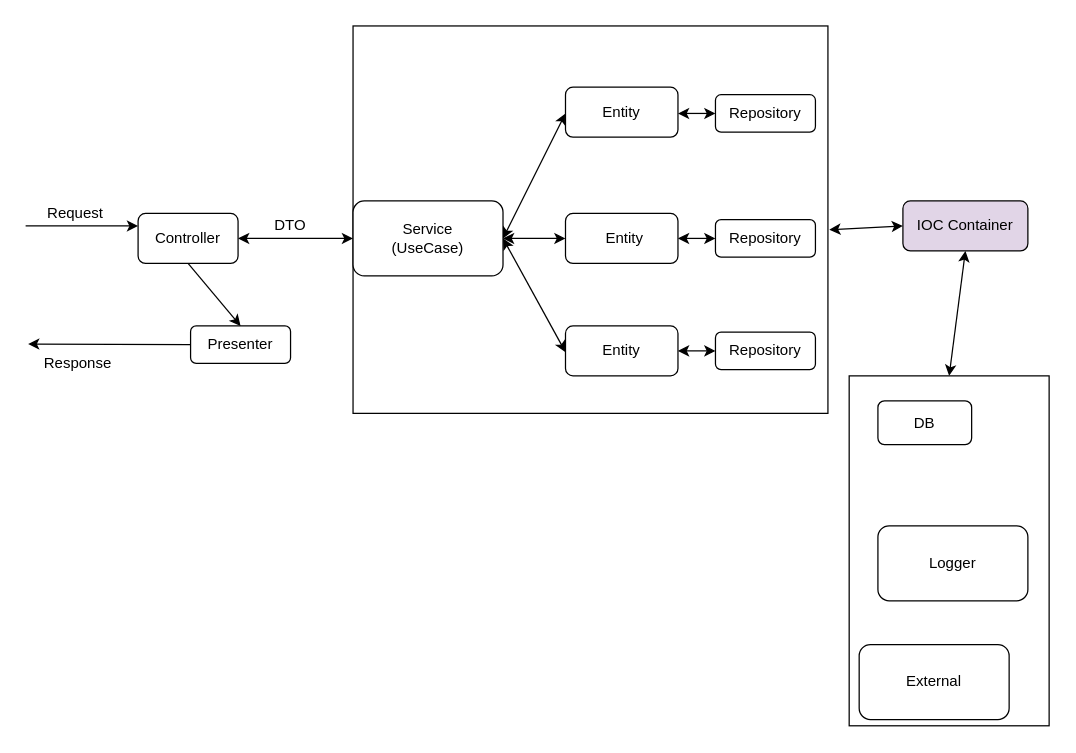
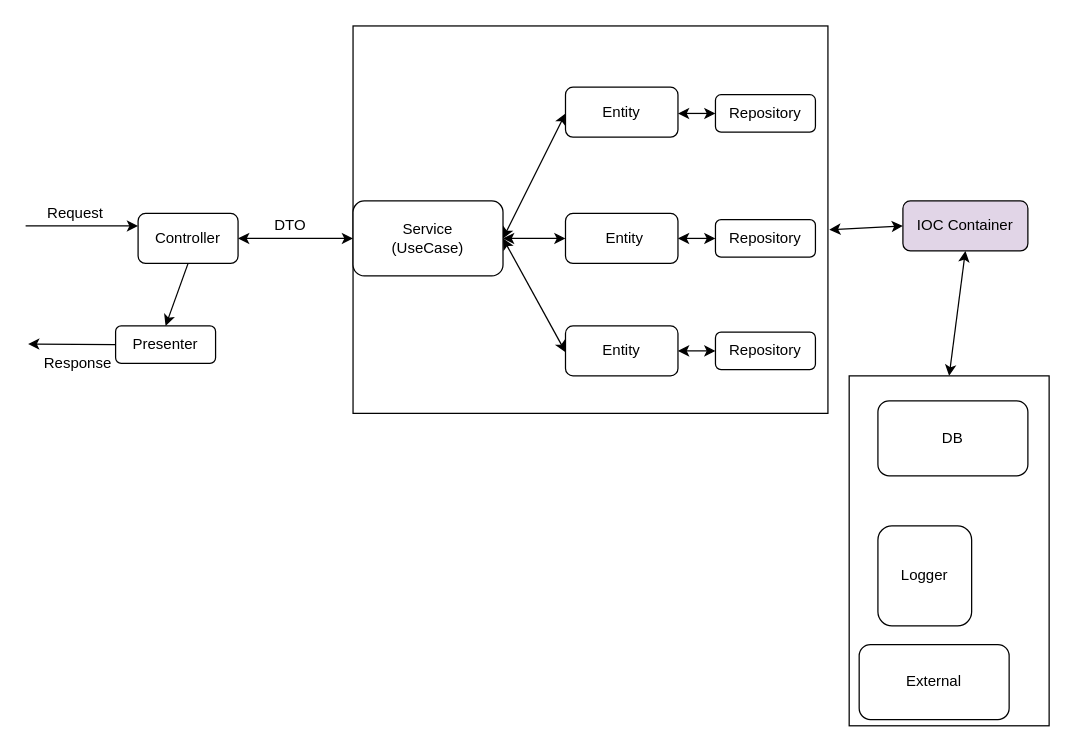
  <mxCell id="0" />
  <mxCell id="1" parent="0" />
  <mxCell id="2" value="" style="rounded=0;whiteSpace=wrap;html=1;" vertex="1" parent="1"><mxGeometry x="282" y="20" width="380" height="310" as="geometry" /></mxCell>
  <mxCell id="3" value="" style="rounded=0;whiteSpace=wrap;html=1;" vertex="1" parent="1"><mxGeometry x="679" y="300" width="160" height="280" as="geometry" /></mxCell>
  <mxCell id="4" value="Controller" style="rounded=1;whiteSpace=wrap;html=1;" vertex="1" parent="1"><mxGeometry x="110" y="170" width="80" height="40" as="geometry" /></mxCell>
  <mxCell id="5" value="" style="endArrow=classic;html=1;" edge="1" parent="1"><mxGeometry width="50" height="50" relative="1" as="geometry"><mxPoint x="20" y="180" as="sourcePoint" /><mxPoint x="110" y="180" as="targetPoint" /></mxGeometry></mxCell>
  <mxCell id="6" value="Request" style="text;html=1;strokeColor=none;fillColor=none;align=center;verticalAlign=middle;whiteSpace=wrap;rounded=0;" vertex="1" parent="1"><mxGeometry x="40" y="160" width="40" height="20" as="geometry" /></mxCell>
  <mxCell id="7" value="" style="rounded=1;whiteSpace=wrap;html=1;" vertex="1" parent="1"><mxGeometry x="282" y="160" width="120" height="60" as="geometry" /></mxCell>
  <mxCell id="8" value="Service&lt;br&gt;(UseCase)" style="text;html=1;strokeColor=none;fillColor=none;align=center;verticalAlign=middle;whiteSpace=wrap;rounded=0;" vertex="1" parent="1"><mxGeometry x="322" y="180" width="40" height="20" as="geometry" /></mxCell>
  <mxCell id="9" value="" style="rounded=1;whiteSpace=wrap;html=1;" vertex="1" parent="1"><mxGeometry x="452" y="170" width="90" height="40" as="geometry" /></mxCell>
  <mxCell id="10" value="Entity" style="text;html=1;strokeColor=none;fillColor=none;align=center;verticalAlign=middle;whiteSpace=wrap;rounded=0;" vertex="1" parent="1"><mxGeometry x="477" y="180" width="45" height="20" as="geometry" /></mxCell>
  <mxCell id="11" value="" style="rounded=1;whiteSpace=wrap;html=1;" vertex="1" parent="1"><mxGeometry x="452" y="69" width="90" height="40" as="geometry" /></mxCell>
  <mxCell id="12" value="Entity" style="text;html=1;strokeColor=none;fillColor=none;align=center;verticalAlign=middle;whiteSpace=wrap;rounded=0;" vertex="1" parent="1"><mxGeometry x="477" y="79" width="40" height="20" as="geometry" /></mxCell>
  <mxCell id="13" value="" style="rounded=1;whiteSpace=wrap;html=1;" vertex="1" parent="1"><mxGeometry x="452" y="260" width="90" height="40" as="geometry" /></mxCell>
  <mxCell id="14" value="Entity" style="text;html=1;strokeColor=none;fillColor=none;align=center;verticalAlign=middle;whiteSpace=wrap;rounded=0;" vertex="1" parent="1"><mxGeometry x="477" y="270" width="40" height="20" as="geometry" /></mxCell>
  <mxCell id="15" value="DTO" style="text;html=1;strokeColor=none;fillColor=none;align=center;verticalAlign=middle;whiteSpace=wrap;rounded=0;" vertex="1" parent="1"><mxGeometry x="212" y="170" width="40" height="20" as="geometry" /></mxCell>
  <mxCell id="16" value="" style="endArrow=classic;startArrow=classic;html=1;entryX=0;entryY=0.5;entryDx=0;entryDy=0;exitX=1;exitY=0.5;exitDx=0;exitDy=0;" edge="1" parent="1" source="4" target="7"><mxGeometry width="50" height="50" relative="1" as="geometry"><mxPoint x="212" y="190" as="sourcePoint" /><mxPoint x="262" y="140" as="targetPoint" /></mxGeometry></mxCell>
  <mxCell id="17" value="" style="endArrow=classic;startArrow=classic;html=1;" edge="1" parent="1"><mxGeometry width="50" height="50" relative="1" as="geometry"><mxPoint x="402" y="190" as="sourcePoint" /><mxPoint x="452" y="90" as="targetPoint" /></mxGeometry></mxCell>
  <mxCell id="18" value="" style="endArrow=classic;startArrow=classic;html=1;exitX=1;exitY=0.5;exitDx=0;exitDy=0;entryX=0;entryY=0.5;entryDx=0;entryDy=0;" edge="1" parent="1" source="7" target="9"><mxGeometry width="50" height="50" relative="1" as="geometry"><mxPoint x="402" y="186" as="sourcePoint" /><mxPoint x="452" y="186" as="targetPoint" /></mxGeometry></mxCell>
  <mxCell id="19" value="" style="endArrow=classic;startArrow=classic;html=1;exitX=1;exitY=0.5;exitDx=0;exitDy=0;" edge="1" parent="1" source="7"><mxGeometry width="50" height="50" relative="1" as="geometry"><mxPoint x="402" y="190" as="sourcePoint" /><mxPoint x="452" y="281" as="targetPoint" /></mxGeometry></mxCell>
  <mxCell id="20" value="" style="endArrow=classic;html=1;exitX=0;exitY=0.5;exitDx=0;exitDy=0;" edge="1" parent="1" source="22"><mxGeometry width="50" height="50" relative="1" as="geometry"><mxPoint x="62" y="274.5" as="sourcePoint" /><mxPoint x="22" y="274.5" as="targetPoint" /></mxGeometry></mxCell>
  <mxCell id="21" value="Response" style="text;html=1;strokeColor=none;fillColor=none;align=center;verticalAlign=middle;whiteSpace=wrap;rounded=0;" vertex="1" parent="1"><mxGeometry x="42" y="280" width="40" height="20" as="geometry" /></mxCell>
- <mxCell id="22" value="Presenter" style="rounded=1;whiteSpace=wrap;html=1;" vertex="1" parent="1"><mxGeometry x="152" y="260" width="80" height="30" as="geometry" /></mxCell>
+ <mxCell id="22" value="Presenter" style="rounded=1;whiteSpace=wrap;html=1;" vertex="1" parent="1"><mxGeometry x="92" y="260" width="80" height="30" as="geometry" /></mxCell>
  <mxCell id="23" value="" style="endArrow=classic;html=1;entryX=0.5;entryY=0;entryDx=0;entryDy=0;exitX=0.5;exitY=1;exitDx=0;exitDy=0;" edge="1" parent="1" source="4" target="22"><mxGeometry width="50" height="50" relative="1" as="geometry"><mxPoint x="172" y="210" as="sourcePoint" /><mxPoint x="222" y="160" as="targetPoint" /></mxGeometry></mxCell>
- <mxCell id="24" value="DB" style="rounded=1;whiteSpace=wrap;html=1;" vertex="1" parent="1"><mxGeometry x="702" y="320" width="75" height="35" as="geometry" /></mxCell>
- <mxCell id="25" value="Logger" style="rounded=1;whiteSpace=wrap;html=1;" vertex="1" parent="1"><mxGeometry x="702" y="420" width="120" height="60" as="geometry" /></mxCell>
+ <mxCell id="24" value="DB" style="rounded=1;whiteSpace=wrap;html=1;" vertex="1" parent="1"><mxGeometry x="702" y="320" width="120" height="60" as="geometry" /></mxCell>
+ <mxCell id="25" value="Logger" style="rounded=1;whiteSpace=wrap;html=1;" vertex="1" parent="1"><mxGeometry x="702" y="420" width="75" height="80" as="geometry" /></mxCell>
  <mxCell id="26" value="External" style="rounded=1;whiteSpace=wrap;html=1;" vertex="1" parent="1"><mxGeometry x="687" y="515" width="120" height="60" as="geometry" /></mxCell>
  <mxCell id="27" value="IOC Container" style="rounded=1;whiteSpace=wrap;html=1;fillColor=#e1d5e7;" vertex="1" parent="1"><mxGeometry x="722" y="160" width="100" height="40" as="geometry" /></mxCell>
  <mxCell id="28" value="Repository" style="rounded=1;whiteSpace=wrap;html=1;" vertex="1" parent="1"><mxGeometry x="572" y="75" width="80" height="30" as="geometry" /></mxCell>
  <mxCell id="29" value="Repository" style="rounded=1;whiteSpace=wrap;html=1;" vertex="1" parent="1"><mxGeometry x="572" y="175" width="80" height="30" as="geometry" /></mxCell>
  <mxCell id="30" value="Repository" style="rounded=1;whiteSpace=wrap;html=1;" vertex="1" parent="1"><mxGeometry x="572" y="265" width="80" height="30" as="geometry" /></mxCell>
  <mxCell id="31" value="" style="endArrow=classic;startArrow=classic;html=1;entryX=0;entryY=0.5;entryDx=0;entryDy=0;" edge="1" parent="1" target="28"><mxGeometry width="50" height="50" relative="1" as="geometry"><mxPoint x="542" y="90" as="sourcePoint" /><mxPoint x="592" y="40" as="targetPoint" /></mxGeometry></mxCell>
  <mxCell id="32" value="" style="endArrow=classic;startArrow=classic;html=1;entryX=0;entryY=0.5;entryDx=0;entryDy=0;movable=0;resizable=0;rotatable=0;deletable=0;editable=0;connectable=0;" edge="1" parent="1" source="9" target="29"><mxGeometry width="50" height="50" relative="1" as="geometry"><mxPoint x="542" y="190" as="sourcePoint" /><mxPoint x="592" y="140" as="targetPoint" /></mxGeometry></mxCell>
  <mxCell id="33" value="" style="endArrow=classic;startArrow=classic;html=1;entryX=0;entryY=0.5;entryDx=0;entryDy=0;exitX=1;exitY=0.5;exitDx=0;exitDy=0;" edge="1" parent="1" source="13" target="30"><mxGeometry width="50" height="50" relative="1" as="geometry"><mxPoint x="542" y="280" as="sourcePoint" /><mxPoint x="592" y="230" as="targetPoint" /></mxGeometry></mxCell>
  <mxCell id="34" value="" style="endArrow=classic;startArrow=classic;html=1;exitX=1.003;exitY=0.526;exitDx=0;exitDy=0;exitPerimeter=0;entryX=0;entryY=0.5;entryDx=0;entryDy=0;" edge="1" parent="1" source="2" target="27"><mxGeometry width="50" height="50" relative="1" as="geometry"><mxPoint x="672" y="175" as="sourcePoint" /><mxPoint x="722" y="125" as="targetPoint" /></mxGeometry></mxCell>
  <mxCell id="35" value="" style="endArrow=classic;startArrow=classic;html=1;entryX=0.5;entryY=1;entryDx=0;entryDy=0;exitX=0.5;exitY=0;exitDx=0;exitDy=0;" edge="1" parent="1" source="3" target="27"><mxGeometry width="50" height="50" relative="1" as="geometry"><mxPoint x="402" y="270" as="sourcePoint" /><mxPoint x="452" y="220" as="targetPoint" /></mxGeometry></mxCell>
